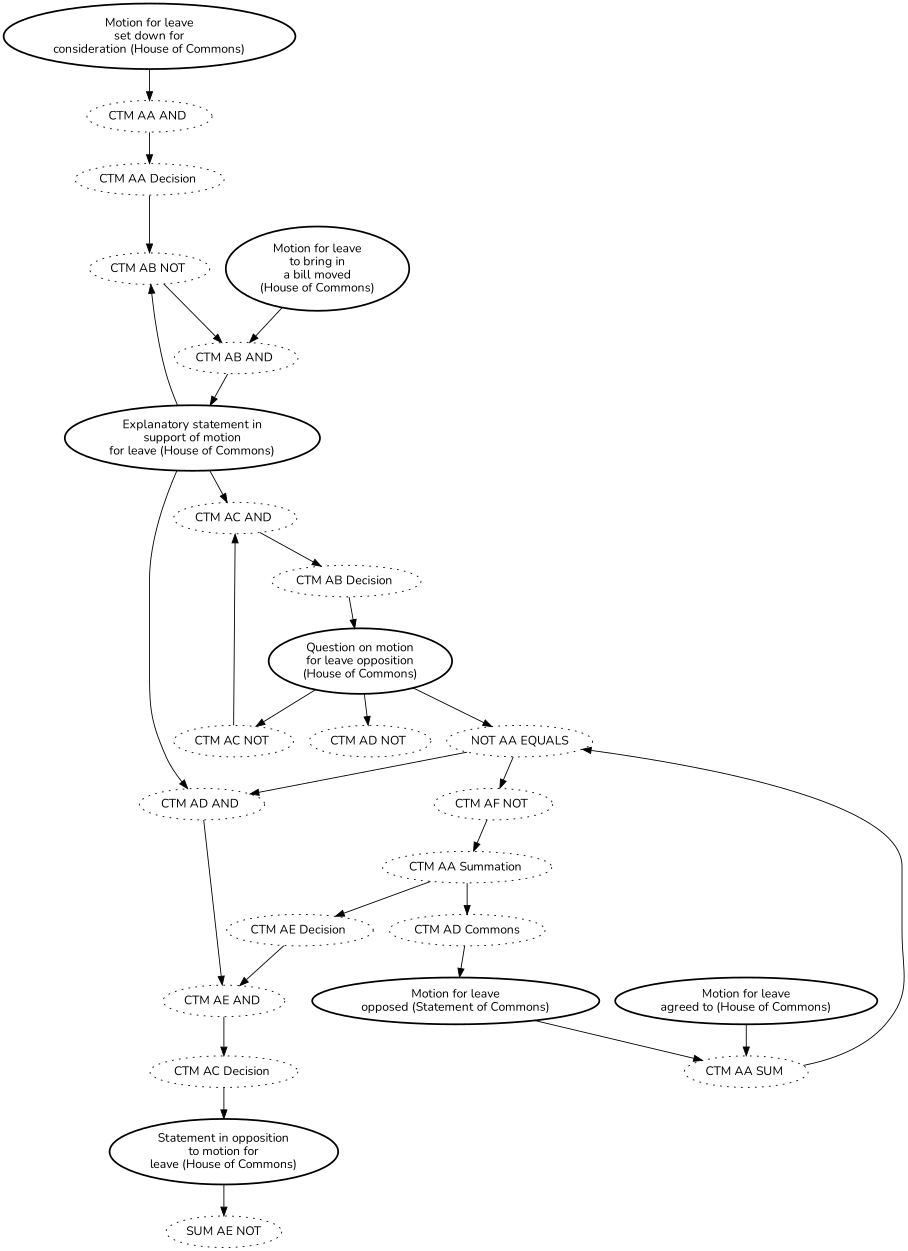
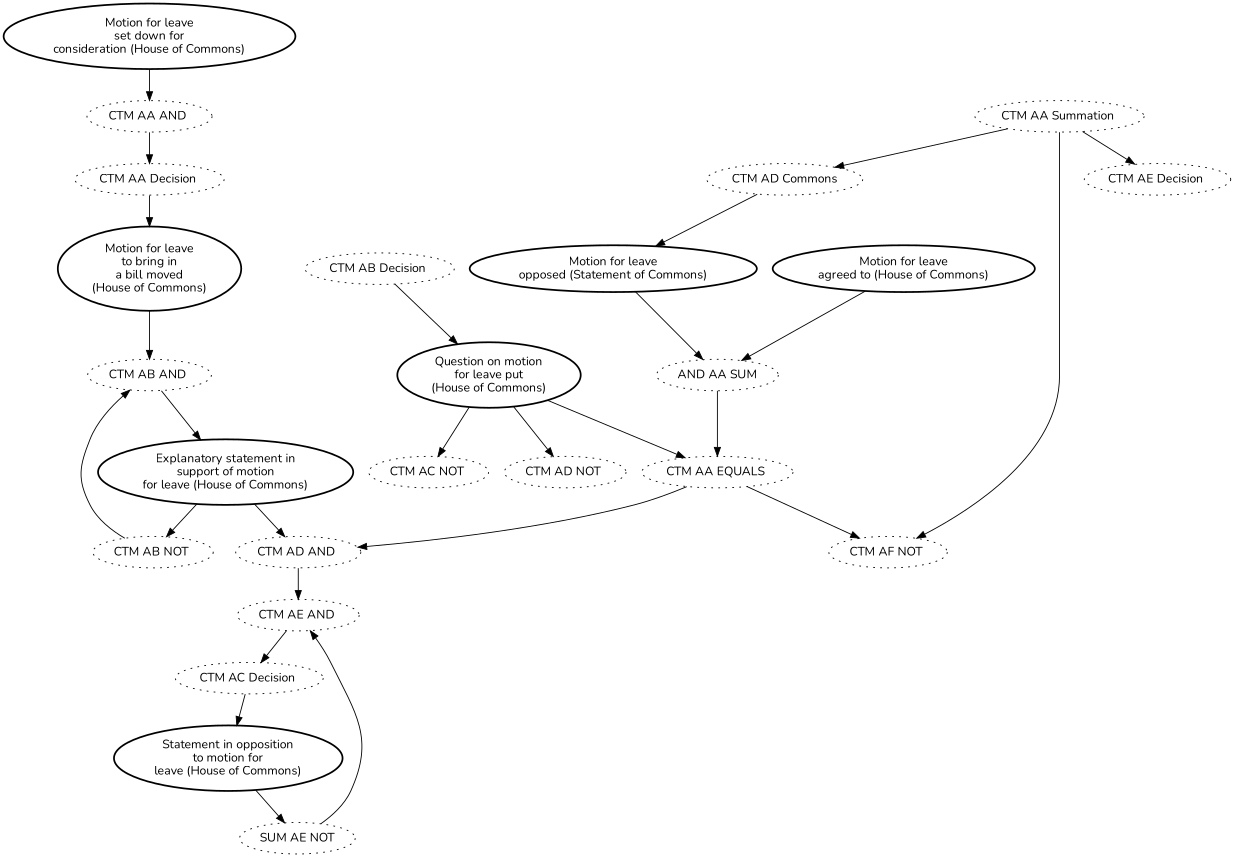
  digraph {
    fontname=Nunito
    node [fontname=Nunito style=dotted]
    edge [color=black fontname=Nunito style=solid]
    n1 [label="Motion for leave\nset down for\nconsideration (House of Commons)" style=bold]
    n2 [label="CTM AA AND "]
    n3 [label="CTM AA Decision "]
    n4 [label="Motion for leave\nto bring in\na bill moved\n(House of Commons)" style=bold]
    n5 [label="CTM AB AND "]
    n6 [label="Explanatory statement in\nsupport of motion\nfor leave (House of Commons)" style=bold]
    n7 [label="CTM AB NOT "]
-   n8 [label="CTM AC AND "]
    n9 [label="CTM AD AND "]
    n10 [label="CTM AB Decision "]
    n11 [label="CTM AE AND "]
-   n12 [label="Question on motion\nfor leave opposition\n(House of Commons)" style=bold]
+   n12 [label="Question on motion\nfor leave put\n(House of Commons)" style=bold]
    n13 [label="CTM AC NOT "]
    n14 [label="CTM AD NOT "]
-   n15 [label="NOT AA EQUALS"]
+   n15 [label="CTM AA EQUALS "]
    n16 [label="CTM AF NOT "]
    n17 [label="CTM AC Decision "]
    n18 [label="Statement in opposition\nto motion for\nleave (House of Commons)" style=bold]
    n19 [label="SUM AE NOT"]
    n20 [label="CTM AA Summation "]
    n21 [label="CTM AD Commons"]
    n22 [label="CTM AE Decision "]
    n23 [label="Motion for leave\nopposed (Statement of Commons)" style=bold]
-   n24 [label="CTM AA SUM "]
+   n24 [label="AND AA SUM"]
    n25 [label="Motion for leave\nagreed to (House of Commons)" style=bold]
    n1 -> n2
    n2 -> n3
-   n3 -> n7
+   n3 -> n4
    n4 -> n5
    n5 -> n6
    n6 -> n7
-   n6 -> n8
    n6 -> n9
    n7 -> n5
-   n8 -> n10
    n9 -> n11
    n10 -> n12
    n11 -> n17
    n12 -> n13
    n12 -> n14
    n12 -> n15
-   n13 -> n8
    n15 -> n9
    n15 -> n16
-   n16 -> n20
+   n20 -> n16
    n17 -> n18
    n18 -> n19
-   n22 -> n11
+   n19 -> n11
    n20 -> n21
    n20 -> n22
    n21 -> n23
    n23 -> n24
    n24 -> n15
    n25 -> n24
  }
